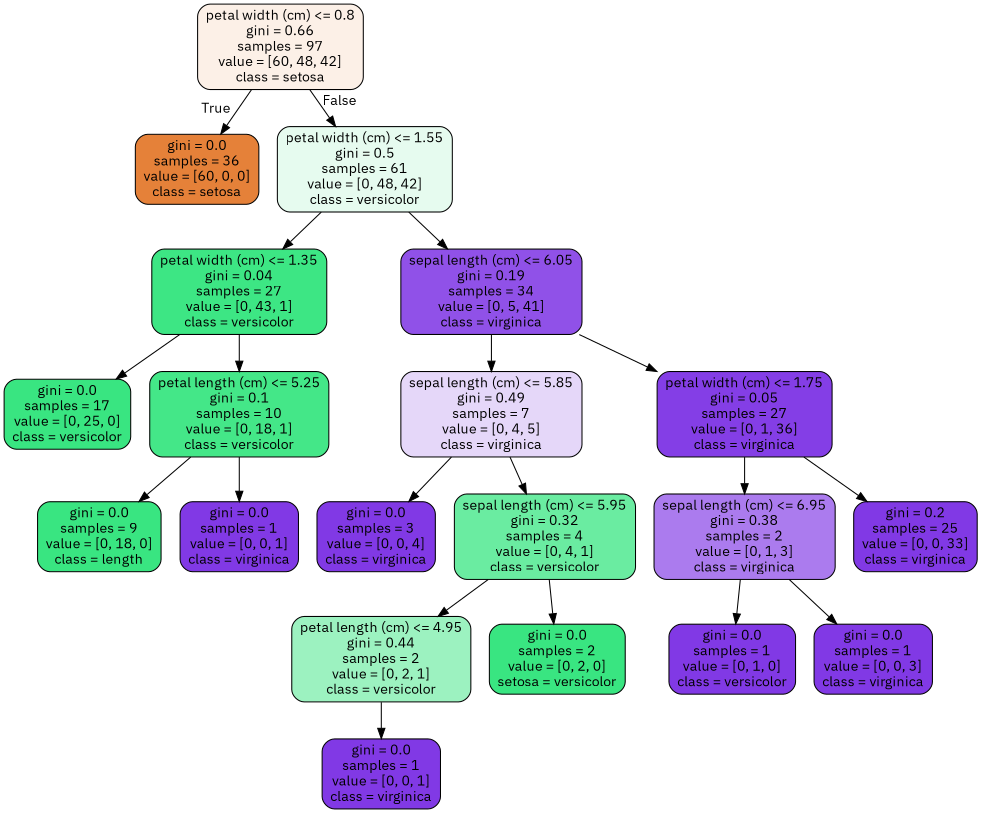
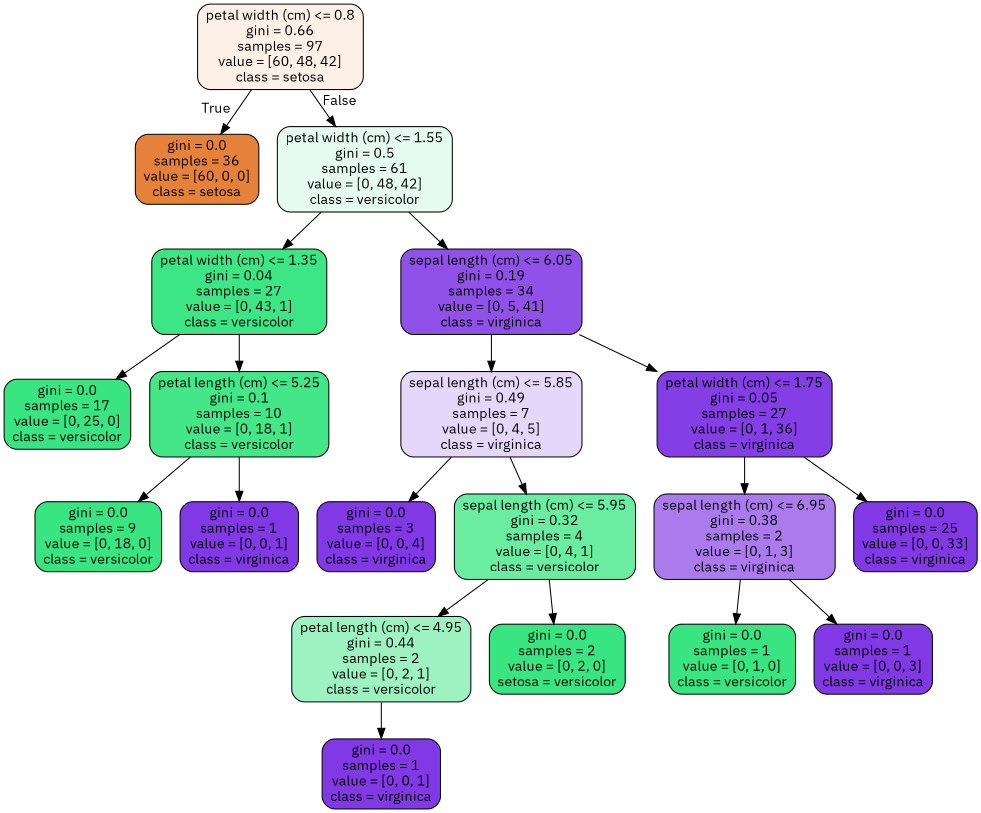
  digraph {
    fontname="IBM Plex Sans"
    node [color=black fillcolor="#8139e5ff" fontname="IBM Plex Sans" shape=box style="filled, rounded"]
    edge [fontname="IBM Plex Sans"]
    n1 [fillcolor="#e581391e" label="petal width (cm) <= 0.8\ngini = 0.66\nsamples = 97\nvalue = [60, 48, 42]\nclass = setosa"]
    n2 [fillcolor="#e58139ff" label="gini = 0.0\nsamples = 36\nvalue = [60, 0, 0]\nclass = setosa"]
    n3 [fillcolor="#39e58120" label="petal width (cm) <= 1.55\ngini = 0.5\nsamples = 61\nvalue = [0, 48, 42]\nclass = versicolor"]
    n4 [fillcolor="#39e581f9" label="petal width (cm) <= 1.35\ngini = 0.04\nsamples = 27\nvalue = [0, 43, 1]\nclass = versicolor"]
    n5 [fillcolor="#8139e5e0" label="sepal length (cm) <= 6.05\ngini = 0.19\nsamples = 34\nvalue = [0, 5, 41]\nclass = virginica"]
    n6 [fillcolor="#39e581ff" label="gini = 0.0\nsamples = 17\nvalue = [0, 25, 0]\nclass = versicolor"]
    n7 [fillcolor="#39e581f1" label="petal length (cm) <= 5.25\ngini = 0.1\nsamples = 10\nvalue = [0, 18, 1]\nclass = versicolor"]
    n8 [fillcolor="#8139e533" label="sepal length (cm) <= 5.85\ngini = 0.49\nsamples = 7\nvalue = [0, 4, 5]\nclass = virginica"]
    n9 [fillcolor="#8139e5f8" label="petal width (cm) <= 1.75\ngini = 0.05\nsamples = 27\nvalue = [0, 1, 36]\nclass = virginica"]
-   n10 [fillcolor="#39e581ff" label="gini = 0.0\nsamples = 9\nvalue = [0, 18, 0]\nclass = length"]
+   n10 [fillcolor="#39e581ff" label="gini = 0.0\nsamples = 9\nvalue = [0, 18, 0]\nclass = versicolor"]
    n11 [label="gini = 0.0\nsamples = 1\nvalue = [0, 0, 1]\nclass = virginica"]
    n12 [label="gini = 0.0\nsamples = 3\nvalue = [0, 0, 4]\nclass = virginica"]
    n13 [fillcolor="#39e581bf" label="sepal length (cm) <= 5.95\ngini = 0.32\nsamples = 4\nvalue = [0, 4, 1]\nclass = versicolor"]
    n14 [fillcolor="#8139e5aa" label="sepal length (cm) <= 6.95\ngini = 0.38\nsamples = 2\nvalue = [0, 1, 3]\nclass = virginica"]
-   n15 [label="gini = 0.2\nsamples = 25\nvalue = [0, 0, 33]\nclass = virginica"]
+   n15 [label="gini = 0.0\nsamples = 25\nvalue = [0, 0, 33]\nclass = virginica"]
    n16 [fillcolor="#39e5817f" label="petal length (cm) <= 4.95\ngini = 0.44\nsamples = 2\nvalue = [0, 2, 1]\nclass = versicolor"]
    n17 [fillcolor="#39e581ff" label="gini = 0.0\nsamples = 2\nvalue = [0, 2, 0]\nsetosa = versicolor"]
    n18 [label="gini = 0.0\nsamples = 1\nvalue = [0, 0, 1]\nclass = virginica"]
-   n19 [label="gini = 0.0\nsamples = 1\nvalue = [0, 1, 0]\nclass = versicolor"]
+   n19 [fillcolor="#39e581ff" label="gini = 0.0\nsamples = 1\nvalue = [0, 1, 0]\nclass = versicolor"]
    n20 [label="gini = 0.0\nsamples = 1\nvalue = [0, 0, 3]\nclass = virginica"]
    n1 -> n2 [headlabel=True labelangle=45 labeldistance=2.5]
    n1 -> n3 [headlabel=False labelangle=-45 labeldistance=2.5]
    n3 -> n4
    n3 -> n5
    n4 -> n6
    n4 -> n7
    n5 -> n8
    n5 -> n9
    n7 -> n10
    n7 -> n11
    n8 -> n12
    n8 -> n13
    n9 -> n14
    n9 -> n15
    n13 -> n16
    n13 -> n17
    n14 -> n19
    n14 -> n20
    n16 -> n18
  }
